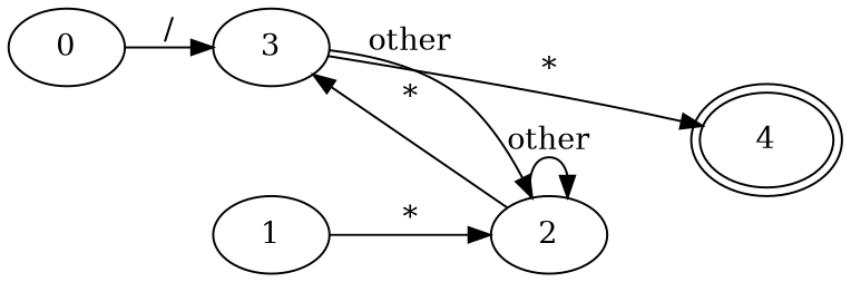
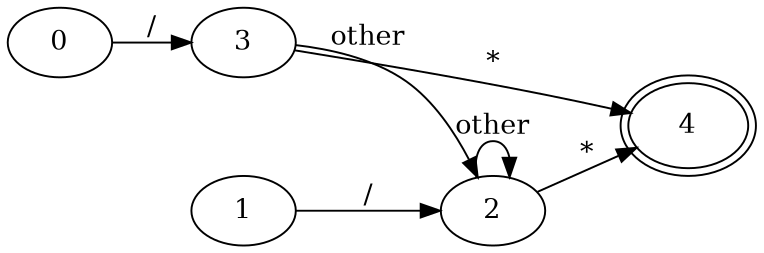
  digraph {
    ordering=out
    rankdir=LR
    n1 [label=0]
    n2 [label=3]
    n3 [label=1]
    n4 [label=2]
    n5 [label=4 peripheries=2]
    n1 -> n2 [label="/"]
    n2 -> n4 [label=other]
    n2 -> n5 [label="*"]
-   n3 -> n4 [label="*"]
-   n4 -> n2 [label="*"]
+   n3 -> n4 [label="/"]
+   n4 -> n5 [label="*"]
    n4 -> n4 [label=other]
  }
